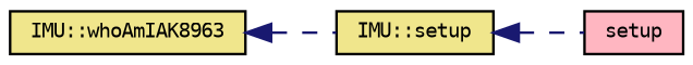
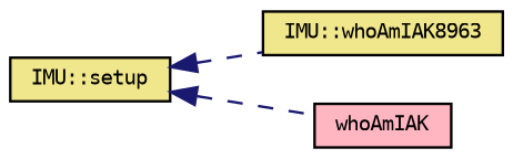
  digraph {
    rankdir=LR
    node [color=black fillcolor=khaki fontname=DejaVuSansMono fontsize=8 shape=record style=filled]
    edge [color=midnightblue dir=back fontname=DejaVuSansMono fontsize=8 labelfontname=DejaVuSansMono labelfontsize=8 style=dashed]
    n1 [fontcolor=black height=0.2 label="IMU::whoAmIAK8963" width=0.4]
    n2 [height=0.2 label="IMU::setup" width=0.4]
-   n3 [fillcolor=lightpink height=0.2 label=setup width=0.4]
-   n1 -> n2
+   n3 [fillcolor=lightpink height=0.2 label=whoAmIAK width=0.4]
+   n2 -> n1
    n2 -> n3
  }
